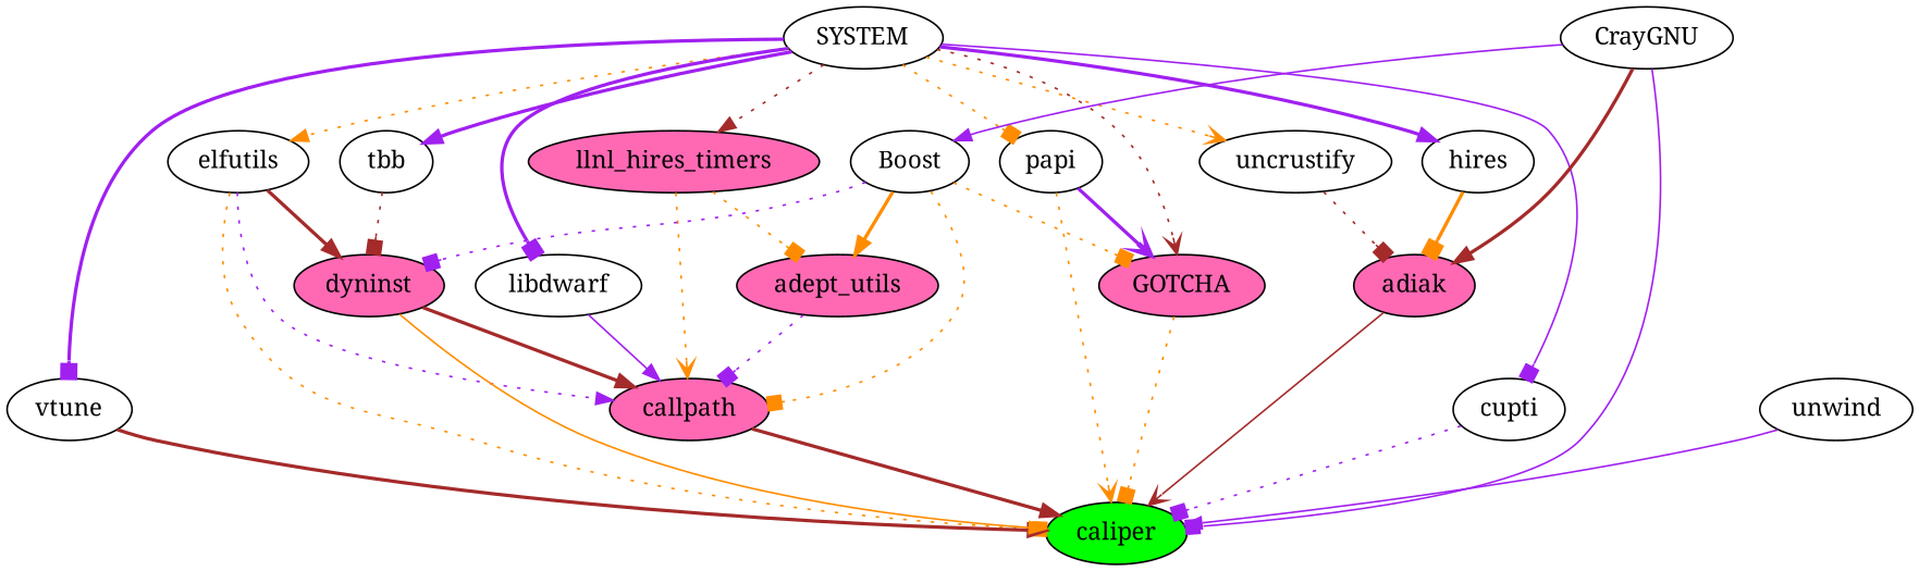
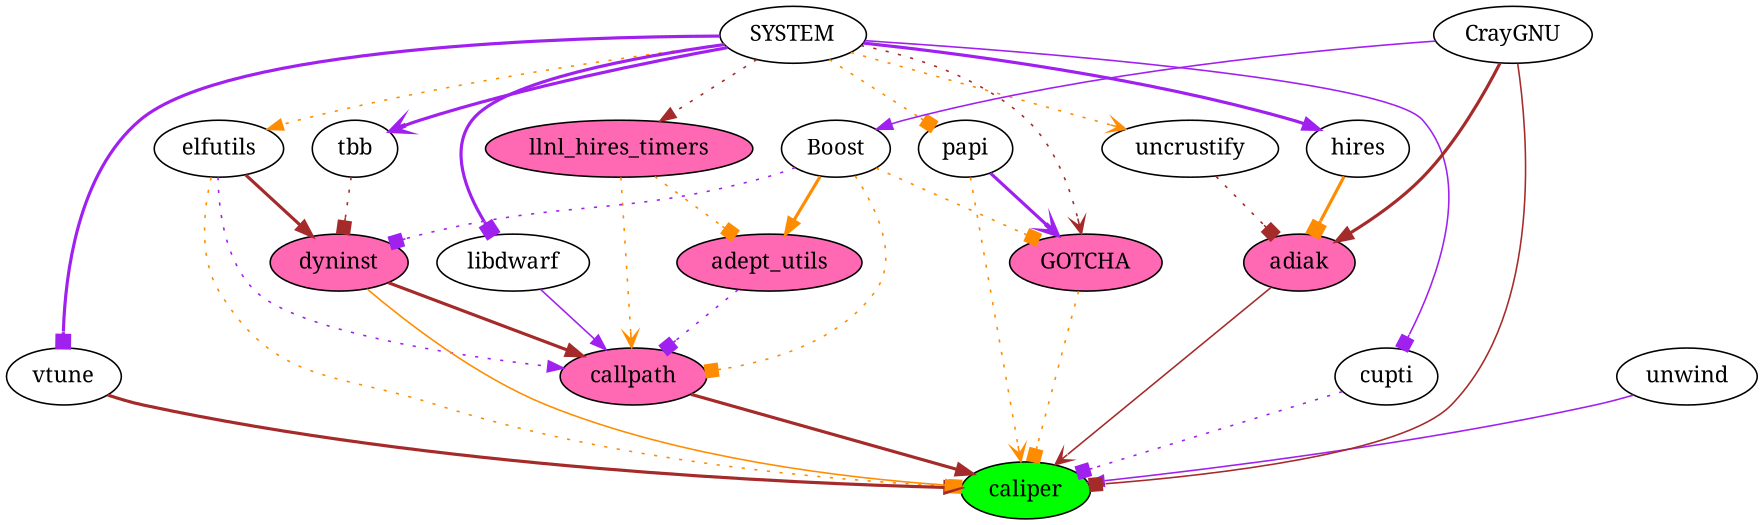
  digraph {
    fontname="Noto Serif"
    node [fontname="Noto Serif"]
    edge [arrowhead=box color=purple fontname="Noto Serif" style=dotted]
    SYSTEM
    uncrustify
    n3 [label=hires]
    elfutils
    tbb
    papi
    cupti
    vtune
    llnl_hires_timers [fillcolor=hotpink style=filled]
    libdwarf
    GOTCHA [fillcolor=hotpink style=filled]
    adiak [fillcolor=hotpink style=filled]
    dyninst [fillcolor=hotpink style=filled]
    callpath [fillcolor=hotpink style=filled]
    caliper [fillcolor=green style=filled]
    unwind
    adept_utils [fillcolor=hotpink style=filled]
    CrayGNU
    Boost
    SYSTEM -> uncrustify [arrowhead=vee color=darkorange]
    SYSTEM -> n3 [arrowhead=normal style=bold]
    SYSTEM -> elfutils [arrowhead=normal color=darkorange]
-   SYSTEM -> tbb [arrowhead=normal style=bold]
+   SYSTEM -> tbb [arrowhead=vee style=bold]
    SYSTEM -> papi [color=darkorange]
    SYSTEM -> cupti [style=solid]
    SYSTEM -> vtune [style=bold]
    SYSTEM -> llnl_hires_timers [arrowhead=normal color=brown]
    SYSTEM -> libdwarf [style=bold]
    SYSTEM -> GOTCHA [arrowhead=vee color=brown]
    uncrustify -> adiak [color=brown]
    n3 -> adiak [color=darkorange style=bold]
    elfutils -> dyninst [arrowhead=normal color=brown style=bold]
    elfutils -> callpath [arrowhead=normal]
    elfutils -> caliper [color=darkorange]
    tbb -> dyninst [color=brown]
    papi -> GOTCHA [arrowhead=vee style=bold]
    papi -> caliper [arrowhead=vee color=darkorange]
    cupti -> caliper
    vtune -> caliper [arrowhead=normal color=brown style=bold]
    llnl_hires_timers -> callpath [arrowhead=vee color=darkorange]
    llnl_hires_timers -> adept_utils [color=darkorange]
    libdwarf -> callpath [arrowhead=normal style=solid]
    GOTCHA -> caliper [color=darkorange]
    adiak -> caliper [arrowhead=vee color=brown style=solid]
    dyninst -> callpath [arrowhead=normal color=brown style=bold]
    dyninst -> caliper [arrowhead=normal color=darkorange style=solid]
    callpath -> caliper [arrowhead=normal color=brown style=bold]
    unwind -> caliper [arrowhead=normal style=solid]
    adept_utils -> callpath
    CrayGNU -> adiak [arrowhead=normal color=brown style=bold]
-   CrayGNU -> caliper [style=solid]
+   CrayGNU -> caliper [color=brown style=solid]
    CrayGNU -> Boost [arrowhead=normal style=solid]
    Boost -> GOTCHA [color=darkorange]
    Boost -> dyninst
    Boost -> callpath [color=darkorange]
    Boost -> adept_utils [arrowhead=normal color=darkorange style=bold]
  }
